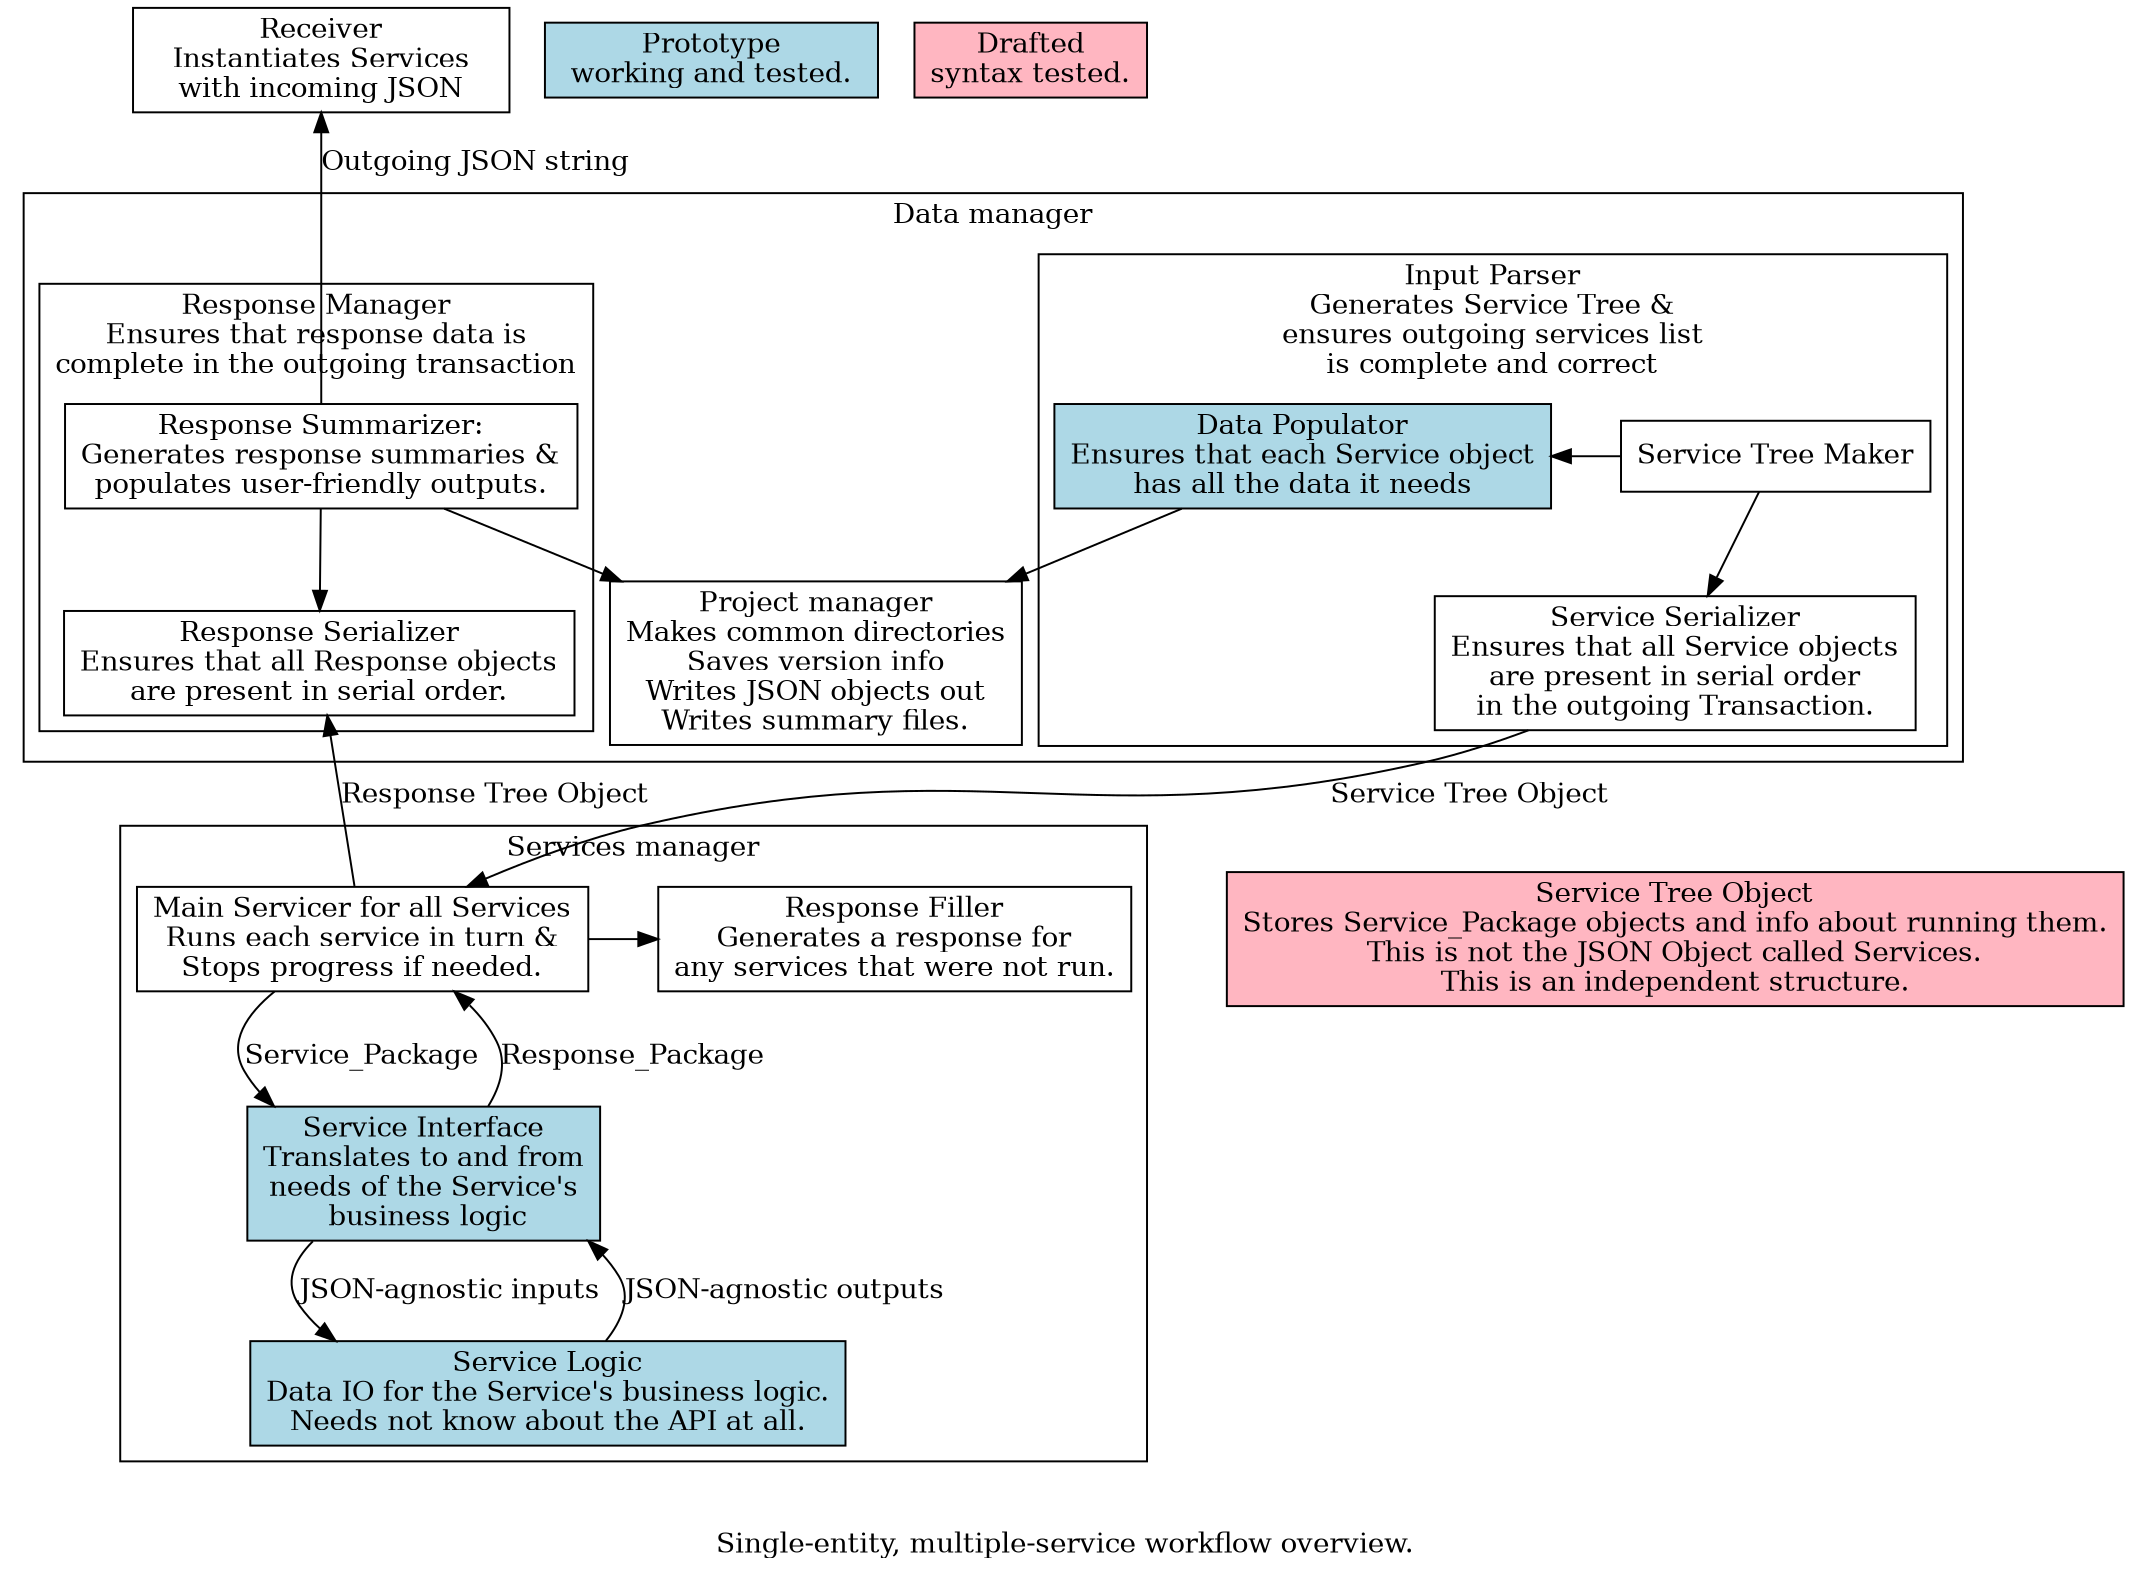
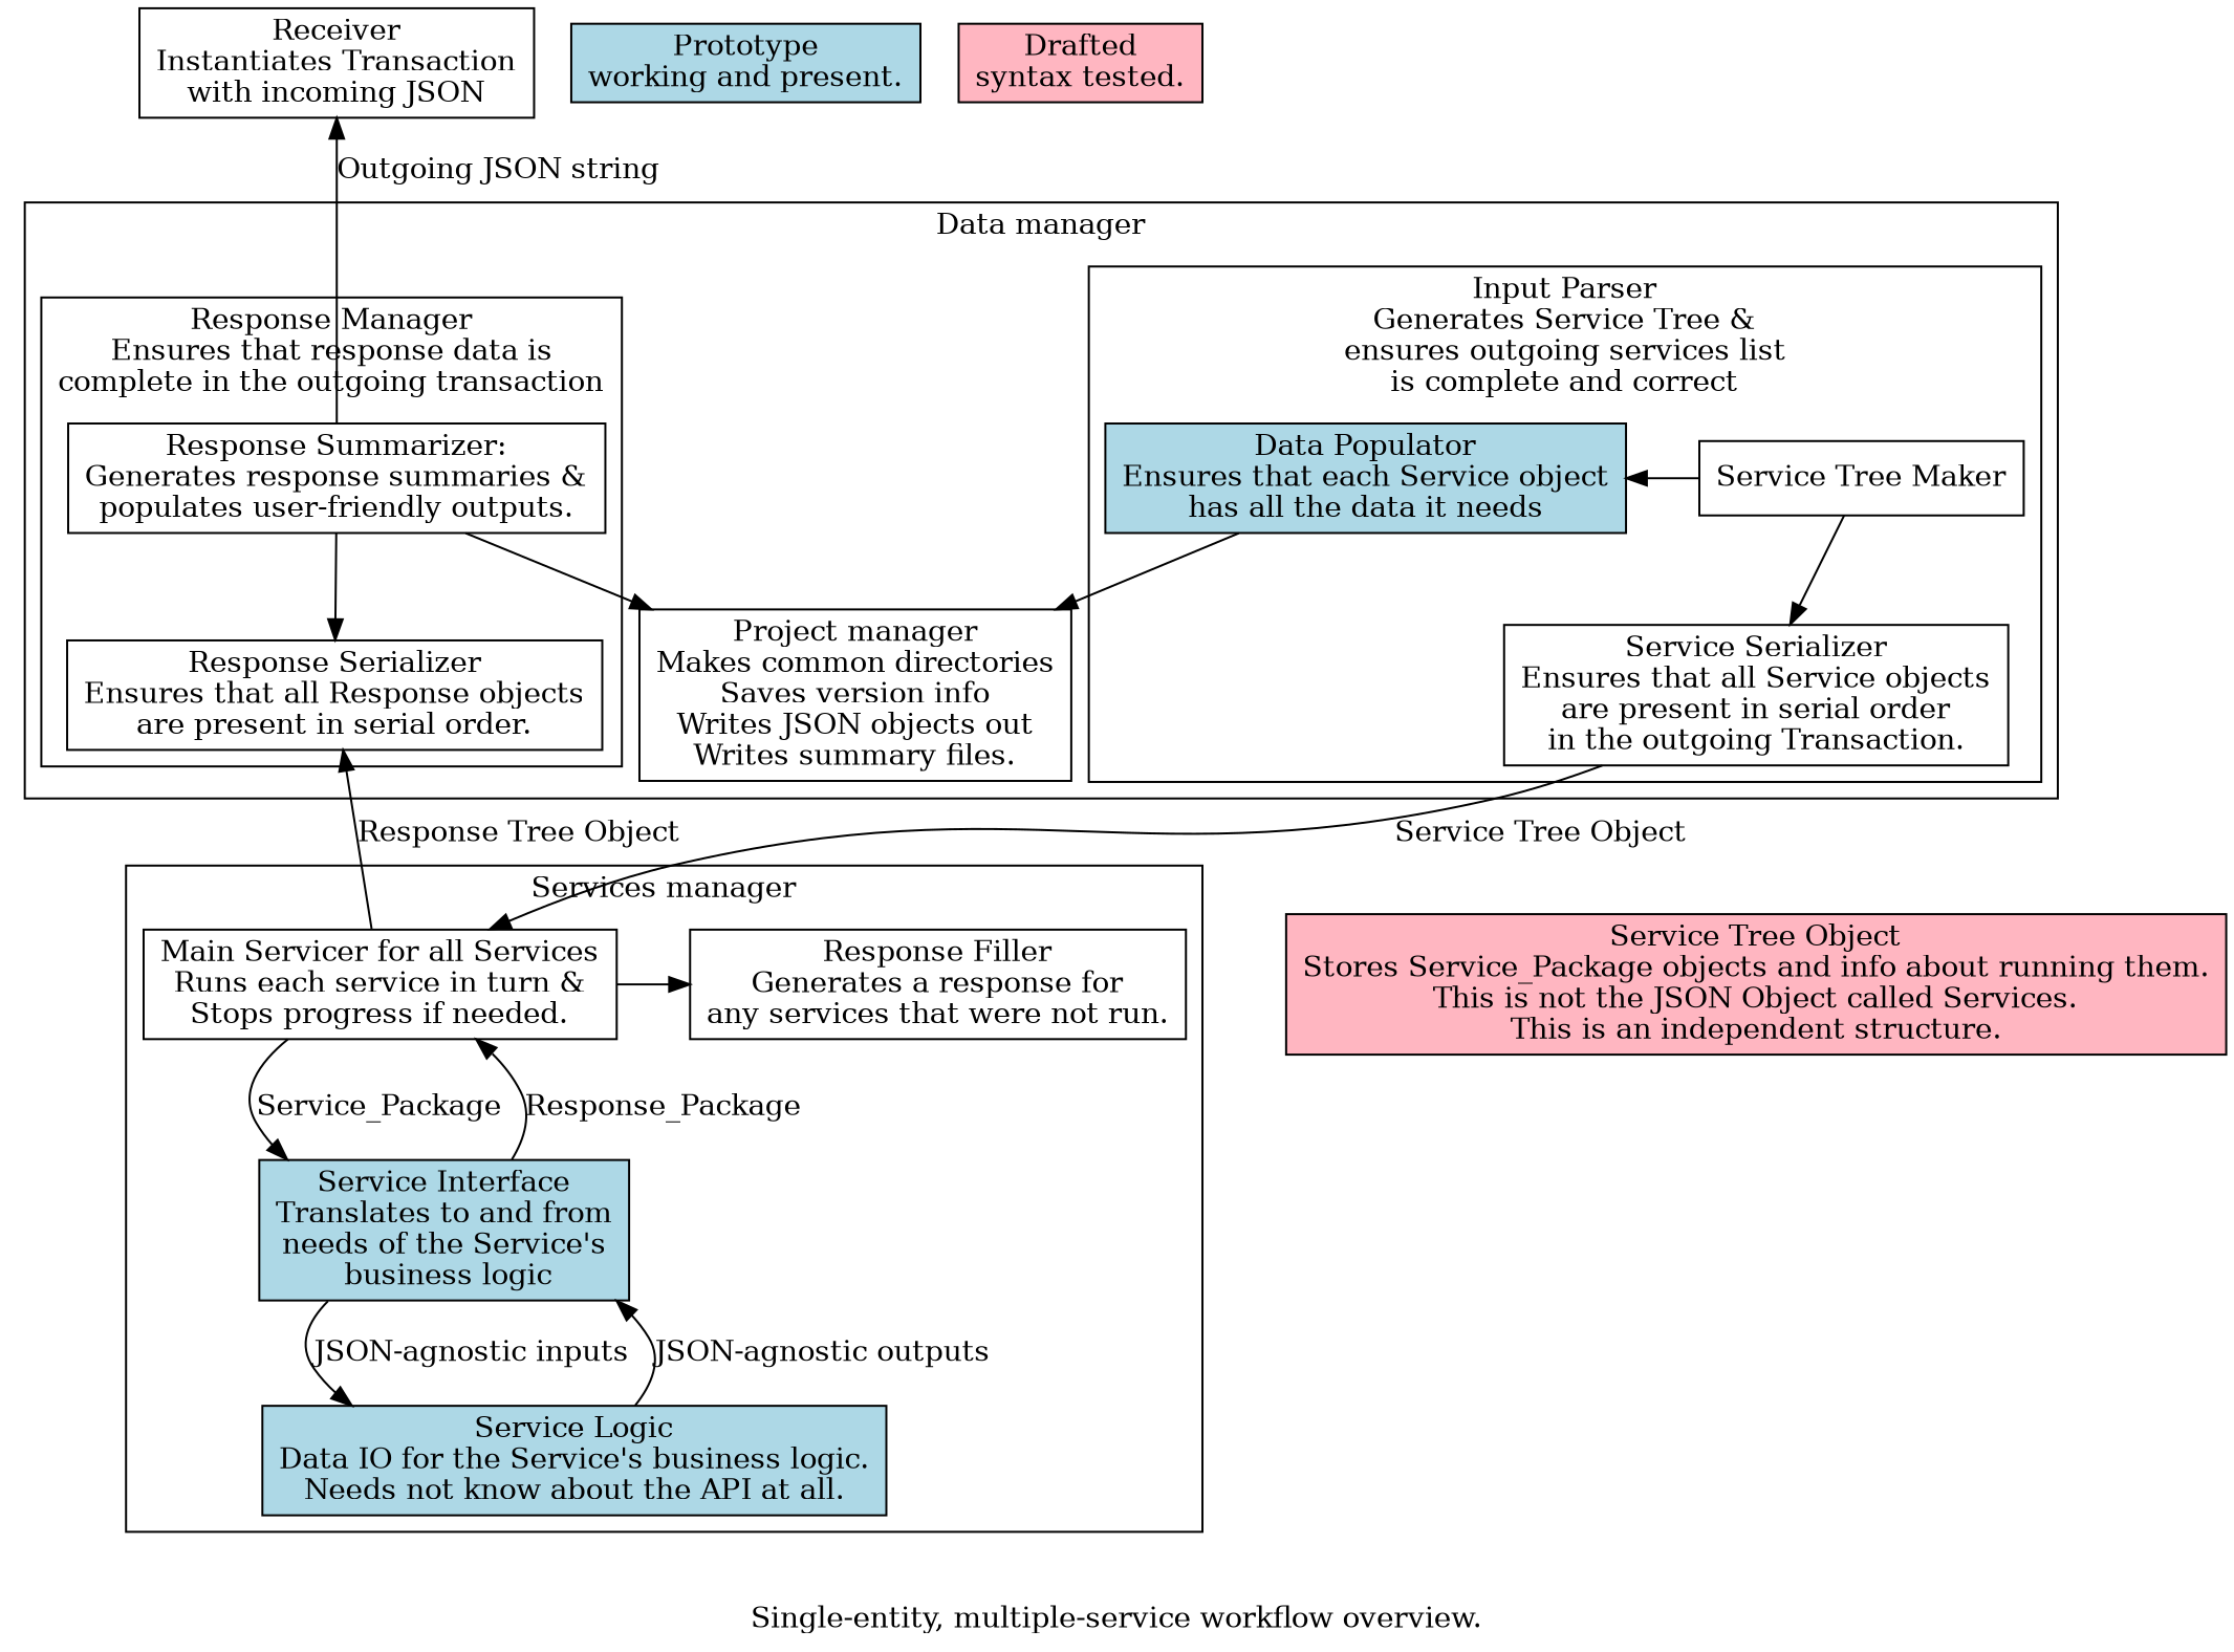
  digraph {
    compound=True
    label="Single-entity, multiple-service workflow overview."
    node [shape=box]
    n1 [label="Service Tree Maker\n"]
    n2 [fillcolor=lightblue label="Data Populator\nEnsures that each Service object\nhas all the data it needs" style=filled]
    n3 [label="Service Serializer\nEnsures that all Service objects\nare present in serial order\nin the outgoing Transaction."]
    n4 [label="Response Summarizer:\nGenerates response summaries &\npopulates user-friendly outputs."]
    n5 [label="Response Serializer\nEnsures that all Response objects\nare present in serial order."]
    n6 [label="Project manager\nMakes common directories\nSaves version info\nWrites JSON objects out\nWrites summary files."]
    n7 [label="Main Servicer for all Services\nRuns each service in turn &\nStops progress if needed."]
    n8 [label="Response Filler\nGenerates a response for\nany services that were not run."]
    n9 [fillcolor=lightblue label="Service Interface\nTranslates to and from\nneeds of the Service's\n business logic" style=filled]
    n10 [fillcolor=lightblue label="Service Logic\nData IO for the Service's business logic.\nNeeds not know about the API at all." style=filled]
    n11 [fillcolor=lightpink label="Service Tree Object\nStores Service_Package objects and info about running them.\nThis is not the JSON Object called Services.\nThis is an independent structure." style=filled]
-   n12 [label="Receiver\nInstantiates Services\nwith incoming JSON"]
-   n13 [fillcolor=lightblue label="Prototype\nworking and tested." style=filled]
+   n12 [label="Receiver\nInstantiates Transaction\nwith incoming JSON"]
+   n13 [fillcolor=lightblue label="Prototype\nworking and present." style=filled]
    n14 [fillcolor=lightpink label="Drafted\nsyntax tested." style=filled]
    subgraph cluster_1 {
      label="Data manager"
      n6
      subgraph cluster_2 {
        label="Input Parser\nGenerates Service Tree &\nensures outgoing services list\nis complete and correct"
        n3
        subgraph sub_3 {
          label="Input Parser\nGenerates Service Tree &\nensures outgoing services list\nis complete and correct"
          rank=same
          n1
          n2
        }
      }
      subgraph cluster_4 {
        label="Response Manager\nEnsures that response data is\ncomplete in the outgoing transaction"
        n4
        n5
      }
    }
    subgraph cluster_5 {
      label="Services manager"
      n9
      n10
      subgraph sub_6 {
        label="Services manager"
        rank=same
        n7
        n8
      }
    }
    n1 -> n2
    n1 -> n3
    n2 -> n6
    n3 -> n7 [label="Service Tree Object  "]
    n3 -> n11 [style=invis]
    n4 -> n5
    n4 -> n6
    n5 -> n7 [dir=back label="Response Tree Object  "]
    n7 -> n8
    n7 -> n9 [label="Service_Package  "]
    n7 -> n9 [dir=back label="Response_Package  "]
    n9 -> n10 [label="JSON-agnostic inputs  "]
    n9 -> n10 [dir=back label="JSON-agnostic outputs  "]
    n12 -> n4 [dir=back label="Outgoing JSON string  "]
  }
